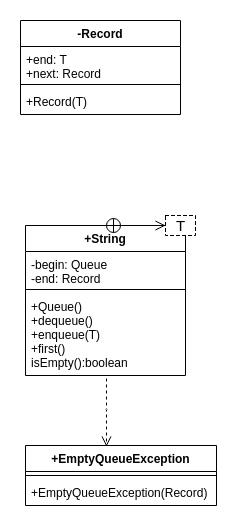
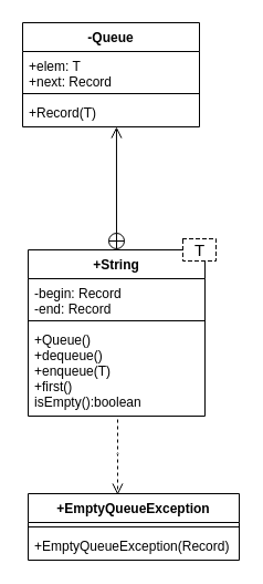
  <mxCell id="0" />
  <mxCell id="1" parent="0" />
  <mxCell id="2" value="+String" style="swimlane;fontStyle=1;align=center;verticalAlign=top;childLayout=stackLayout;horizontal=1;startSize=26;horizontalStack=0;resizeParent=1;resizeParentMax=0;resizeLast=0;collapsible=1;marginBottom=0;" parent="1" vertex="1"><mxGeometry x="25" y="225" width="160" height="150" as="geometry" /></mxCell>
- <mxCell id="3" value="-begin: Queue&#10;-end: Record" style="text;strokeColor=none;fillColor=none;align=left;verticalAlign=top;spacingLeft=4;spacingRight=4;overflow=hidden;rotatable=0;points=[[0,0.5],[1,0.5]];portConstraint=eastwest;" parent="2" vertex="1"><mxGeometry y="26" width="160" height="34" as="geometry" /></mxCell>
+ <mxCell id="3" value="-begin: Record&#10;-end: Record" style="text;strokeColor=none;fillColor=none;align=left;verticalAlign=top;spacingLeft=4;spacingRight=4;overflow=hidden;rotatable=0;points=[[0,0.5],[1,0.5]];portConstraint=eastwest;" parent="2" vertex="1"><mxGeometry y="26" width="160" height="34" as="geometry" /></mxCell>
  <mxCell id="4" value="" style="line;strokeWidth=1;fillColor=none;align=left;verticalAlign=middle;spacingTop=-1;spacingLeft=3;spacingRight=3;rotatable=0;labelPosition=right;points=[];portConstraint=eastwest;" parent="2" vertex="1"><mxGeometry y="60" width="160" height="8" as="geometry" /></mxCell>
  <mxCell id="5" value="+Queue()&#10;+dequeue()&#10;+enqueue(T)&#10;+first()&#10;isEmpty():boolean&#10;" style="text;strokeColor=none;fillColor=none;align=left;verticalAlign=top;spacingLeft=4;spacingRight=4;overflow=hidden;rotatable=0;points=[[0,0.5],[1,0.5]];portConstraint=eastwest;" parent="2" vertex="1"><mxGeometry y="68" width="160" height="82" as="geometry" /></mxCell>
  <mxCell id="6" value="+EmptyQueueException" style="swimlane;fontStyle=1;align=center;verticalAlign=top;childLayout=stackLayout;horizontal=1;startSize=26;horizontalStack=0;resizeParent=1;resizeParentMax=0;resizeLast=0;collapsible=1;marginBottom=0;" parent="1" vertex="1"><mxGeometry x="25" y="445" width="191" height="60" as="geometry" /></mxCell>
  <mxCell id="7" value="" style="line;strokeWidth=1;fillColor=none;align=left;verticalAlign=middle;spacingTop=-1;spacingLeft=3;spacingRight=3;rotatable=0;labelPosition=right;points=[];portConstraint=eastwest;" parent="6" vertex="1"><mxGeometry y="26" width="191" height="8" as="geometry" /></mxCell>
  <mxCell id="8" value="+EmptyQueueException(Record)" style="text;strokeColor=none;fillColor=none;align=left;verticalAlign=top;spacingLeft=4;spacingRight=4;overflow=hidden;rotatable=0;points=[[0,0.5],[1,0.5]];portConstraint=eastwest;" parent="6" vertex="1"><mxGeometry y="34" width="191" height="26" as="geometry" /></mxCell>
- <mxCell id="9" value="-Record" style="swimlane;fontStyle=1;align=center;verticalAlign=top;childLayout=stackLayout;horizontal=1;startSize=26;horizontalStack=0;resizeParent=1;resizeParentMax=0;resizeLast=0;collapsible=1;marginBottom=0;" parent="1" vertex="1"><mxGeometry x="20" y="20" width="160" height="94" as="geometry" /></mxCell>
- <mxCell id="10" value="+end: T&#10;+next: Record" style="text;strokeColor=none;fillColor=none;align=left;verticalAlign=top;spacingLeft=4;spacingRight=4;overflow=hidden;rotatable=0;points=[[0,0.5],[1,0.5]];portConstraint=eastwest;" parent="9" vertex="1"><mxGeometry y="26" width="160" height="34" as="geometry" /></mxCell>
+ <mxCell id="9" value="-Queue" style="swimlane;fontStyle=1;align=center;verticalAlign=top;childLayout=stackLayout;horizontal=1;startSize=26;horizontalStack=0;resizeParent=1;resizeParentMax=0;resizeLast=0;collapsible=1;marginBottom=0;" parent="1" vertex="1"><mxGeometry x="20" y="20" width="160" height="94" as="geometry" /></mxCell>
+ <mxCell id="10" value="+elem: T&#10;+next: Record" style="text;strokeColor=none;fillColor=none;align=left;verticalAlign=top;spacingLeft=4;spacingRight=4;overflow=hidden;rotatable=0;points=[[0,0.5],[1,0.5]];portConstraint=eastwest;" parent="9" vertex="1"><mxGeometry y="26" width="160" height="34" as="geometry" /></mxCell>
  <mxCell id="11" value="" style="line;strokeWidth=1;fillColor=none;align=left;verticalAlign=middle;spacingTop=-1;spacingLeft=3;spacingRight=3;rotatable=0;labelPosition=right;points=[];portConstraint=eastwest;" parent="9" vertex="1"><mxGeometry y="60" width="160" height="8" as="geometry" /></mxCell>
  <mxCell id="12" value="+Record(T)" style="text;strokeColor=none;fillColor=none;align=left;verticalAlign=top;spacingLeft=4;spacingRight=4;overflow=hidden;rotatable=0;points=[[0,0.5],[1,0.5]];portConstraint=eastwest;" parent="9" vertex="1"><mxGeometry y="68" width="160" height="26" as="geometry" /></mxCell>
- <mxCell id="13" value="" style="endArrow=open;startArrow=circlePlus;endFill=0;startFill=0;endSize=8;html=1;exitX=0.5;exitY=0;exitDx=0;exitDy=0;" parent="1" source="2" target="15" edge="1"><mxGeometry width="160" relative="1" as="geometry"><mxPoint x="225" y="355" as="sourcePoint" /><mxPoint x="105" y="123" as="targetPoint" /></mxGeometry></mxCell>
+ <mxCell id="13" value="" style="endArrow=open;startArrow=circlePlus;endFill=0;startFill=0;endSize=8;html=1;exitX=0.5;exitY=0;exitDx=0;exitDy=0;entryX=0.531;entryY=1;entryDx=0;entryDy=0;entryPerimeter=0;" parent="1" source="2" target="12" edge="1"><mxGeometry width="160" relative="1" as="geometry"><mxPoint x="225" y="355" as="sourcePoint" /><mxPoint x="105" y="123" as="targetPoint" /></mxGeometry></mxCell>
  <mxCell id="14" value="return" style="html=1;verticalAlign=bottom;endArrow=open;dashed=1;endSize=8;fontSize=1;entryX=0.424;entryY=0.017;entryDx=0;entryDy=0;entryPerimeter=0;" parent="1" target="6" edge="1"><mxGeometry relative="1" as="geometry"><mxPoint x="106" y="378" as="sourcePoint" /><mxPoint x="109" y="441" as="targetPoint" /></mxGeometry></mxCell>
  <mxCell id="15" value="&lt;font style=&quot;font-size: 15px&quot;&gt;T&lt;/font&gt;" style="shape=partialRectangle;html=1;top=1;align=center;dashed=1;fontSize=1;" parent="1" vertex="1"><mxGeometry x="165" y="215" width="30" height="20" as="geometry" /></mxCell>
